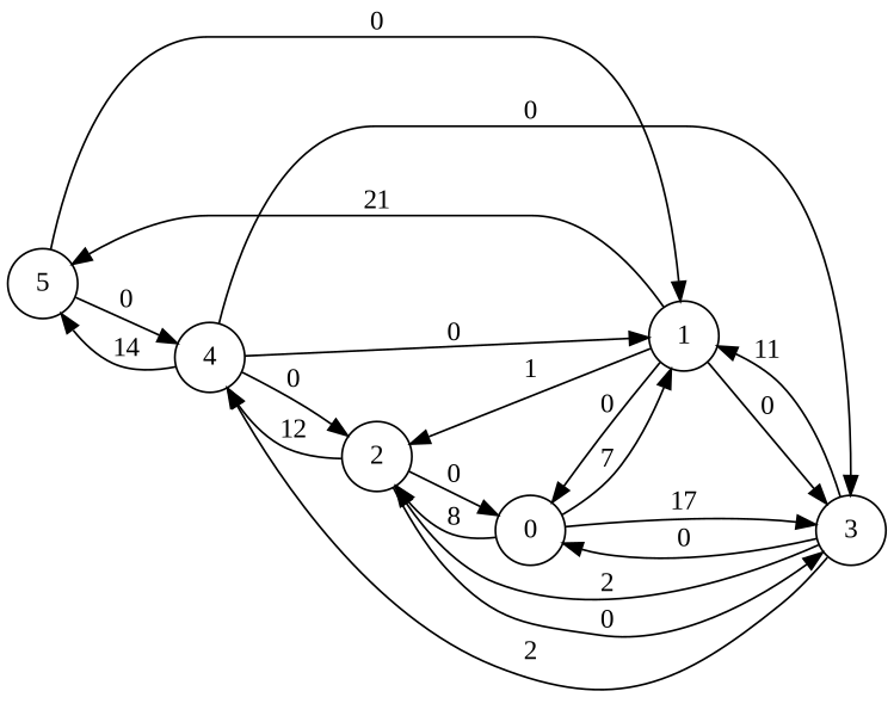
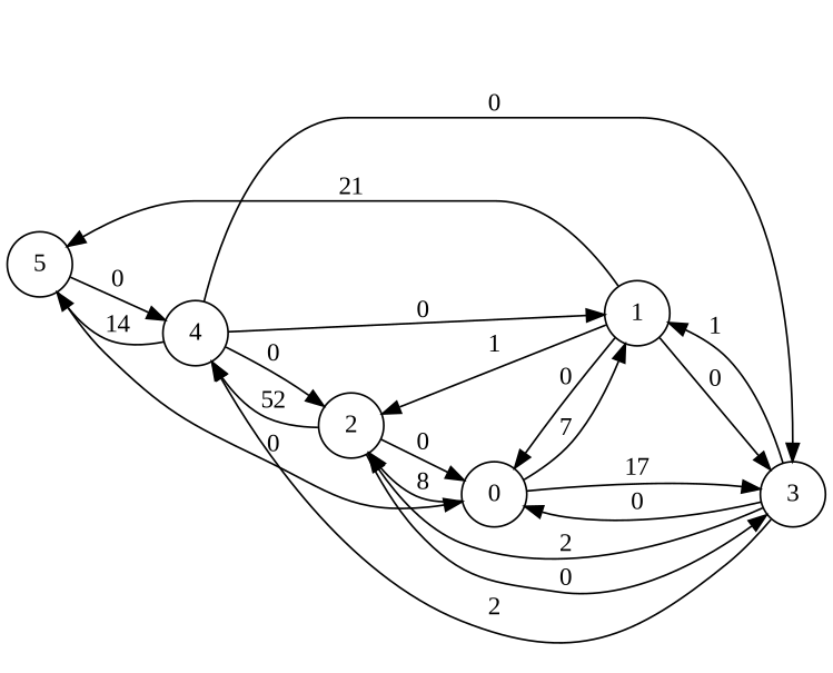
  digraph {
    fontname="Liberation Serif"
    rankdir=LR
    node [fontname="Liberation Serif" shape=circle]
    edge [fontname="Liberation Serif"]
    5
    4
    1
    3
    2
    0
    5 -> 4 [label=0]
-   5 -> 1 [label=0]
+   5 -> 0 [label=0]
    4 -> 5 [label=14]
    4 -> 1 [label=0]
    4 -> 3 [label=0]
    4 -> 2 [label=0]
    1 -> 5 [label=21]
    1 -> 3 [label=0]
    1 -> 2 [label=1]
    1 -> 0 [label=0]
    3 -> 4 [label=2]
-   3 -> 1 [label=11]
+   3 -> 1 [label=1]
    3 -> 2 [label=2]
    3 -> 0 [label=0]
-   2 -> 4 [label=12]
+   2 -> 4 [label=52]
    2 -> 3 [label=0]
    2 -> 0 [label=0]
    0 -> 1 [label=7]
    0 -> 3 [label=17]
    0 -> 2 [label=8]
  }
